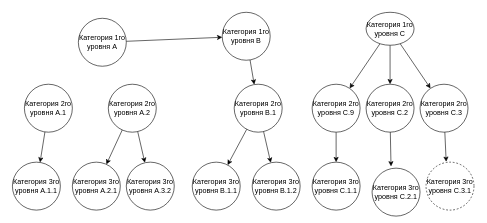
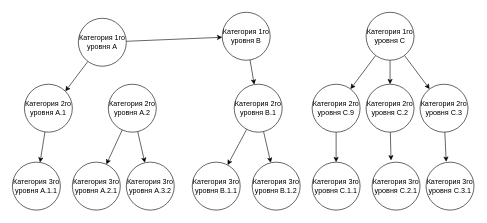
  <mxCell id="0" />
  <mxCell id="1" parent="0" />
+ <mxCell id="2" style="rounded=0;orthogonalLoop=1;jettySize=auto;html=1;entryX=1;entryY=0;entryDx=0;entryDy=0;" edge="1" parent="1" source="4" target="12"><mxGeometry relative="1" as="geometry" /></mxCell>
  <mxCell id="3" style="rounded=0;orthogonalLoop=1;jettySize=auto;html=1;" edge="1" parent="1" source="4" target="6"><mxGeometry relative="1" as="geometry" /></mxCell>
  <mxCell id="4" value="Категория 1го уровня А" style="ellipse;whiteSpace=wrap;html=1;aspect=fixed;" vertex="1" parent="1"><mxGeometry x="130" y="30" width="80" height="80" as="geometry" /></mxCell>
  <mxCell id="5" style="edgeStyle=none;shape=connector;rounded=0;orthogonalLoop=1;jettySize=auto;html=1;strokeColor=default;align=center;verticalAlign=middle;fontFamily=Helvetica;fontSize=11;fontColor=default;labelBackgroundColor=default;endArrow=classic;" edge="1" parent="1" source="6" target="18"><mxGeometry relative="1" as="geometry" /></mxCell>
  <mxCell id="6" value="Категория 1го уровня B" style="ellipse;whiteSpace=wrap;html=1;aspect=fixed;" vertex="1" parent="1"><mxGeometry x="370" y="20" width="80" height="80" as="geometry" /></mxCell>
  <mxCell id="7" style="edgeStyle=none;shape=connector;rounded=0;orthogonalLoop=1;jettySize=auto;html=1;strokeColor=default;align=center;verticalAlign=middle;fontFamily=Helvetica;fontSize=11;fontColor=default;labelBackgroundColor=default;endArrow=classic;" edge="1" parent="1" source="10" target="20"><mxGeometry relative="1" as="geometry" /></mxCell>
  <mxCell id="8" style="edgeStyle=none;shape=connector;rounded=0;orthogonalLoop=1;jettySize=auto;html=1;strokeColor=default;align=center;verticalAlign=middle;fontFamily=Helvetica;fontSize=11;fontColor=default;labelBackgroundColor=default;endArrow=classic;" edge="1" parent="1" source="10" target="22"><mxGeometry relative="1" as="geometry" /></mxCell>
  <mxCell id="9" style="edgeStyle=none;shape=connector;rounded=0;orthogonalLoop=1;jettySize=auto;html=1;strokeColor=default;align=center;verticalAlign=middle;fontFamily=Helvetica;fontSize=11;fontColor=default;labelBackgroundColor=default;endArrow=classic;" edge="1" parent="1" source="10" target="21"><mxGeometry relative="1" as="geometry" /></mxCell>
- <mxCell id="10" value="Категория 1го уровня C" style="ellipse;whiteSpace=wrap;html=1;aspect=fixed;" vertex="1" parent="1"><mxGeometry x="610" y="20" width="80" height="55" as="geometry" /></mxCell>
+ <mxCell id="10" value="Категория 1го уровня C" style="ellipse;whiteSpace=wrap;html=1;aspect=fixed;" vertex="1" parent="1"><mxGeometry x="610" y="20" width="80" height="80" as="geometry" /></mxCell>
  <mxCell id="11" style="edgeStyle=none;shape=connector;rounded=0;orthogonalLoop=1;jettySize=auto;html=1;strokeColor=default;align=center;verticalAlign=middle;fontFamily=Helvetica;fontSize=11;fontColor=default;labelBackgroundColor=default;endArrow=classic;" edge="1" parent="1" source="12" target="23"><mxGeometry relative="1" as="geometry" /></mxCell>
  <mxCell id="12" value="Категория 2го уровня А.1" style="ellipse;whiteSpace=wrap;html=1;aspect=fixed;" vertex="1" parent="1"><mxGeometry x="40" y="140" width="80" height="80" as="geometry" /></mxCell>
  <mxCell id="13" style="edgeStyle=none;shape=connector;rounded=0;orthogonalLoop=1;jettySize=auto;html=1;strokeColor=default;align=center;verticalAlign=middle;fontFamily=Helvetica;fontSize=11;fontColor=default;labelBackgroundColor=default;endArrow=classic;" edge="1" parent="1" source="15" target="24"><mxGeometry relative="1" as="geometry" /></mxCell>
  <mxCell id="14" style="edgeStyle=none;shape=connector;rounded=0;orthogonalLoop=1;jettySize=auto;html=1;strokeColor=default;align=center;verticalAlign=middle;fontFamily=Helvetica;fontSize=11;fontColor=default;labelBackgroundColor=default;endArrow=classic;" edge="1" parent="1" source="15" target="25"><mxGeometry relative="1" as="geometry" /></mxCell>
  <mxCell id="15" value="Категория 2го уровня А.2" style="ellipse;whiteSpace=wrap;html=1;aspect=fixed;" vertex="1" parent="1"><mxGeometry x="180" y="140" width="80" height="80" as="geometry" /></mxCell>
  <mxCell id="16" style="edgeStyle=none;shape=connector;rounded=0;orthogonalLoop=1;jettySize=auto;html=1;strokeColor=default;align=center;verticalAlign=middle;fontFamily=Helvetica;fontSize=11;fontColor=default;labelBackgroundColor=default;endArrow=classic;" edge="1" parent="1" source="18" target="26"><mxGeometry relative="1" as="geometry" /></mxCell>
  <mxCell id="17" style="edgeStyle=none;shape=connector;rounded=0;orthogonalLoop=1;jettySize=auto;html=1;strokeColor=default;align=center;verticalAlign=middle;fontFamily=Helvetica;fontSize=11;fontColor=default;labelBackgroundColor=default;endArrow=classic;" edge="1" parent="1" source="18" target="27"><mxGeometry relative="1" as="geometry" /></mxCell>
  <mxCell id="18" value="Категория 2го уровня В.1" style="ellipse;whiteSpace=wrap;html=1;aspect=fixed;" vertex="1" parent="1"><mxGeometry x="390" y="140" width="80" height="80" as="geometry" /></mxCell>
  <mxCell id="19" style="edgeStyle=none;shape=connector;rounded=0;orthogonalLoop=1;jettySize=auto;html=1;entryX=0.5;entryY=0;entryDx=0;entryDy=0;strokeColor=default;align=center;verticalAlign=middle;fontFamily=Helvetica;fontSize=11;fontColor=default;labelBackgroundColor=default;endArrow=classic;" edge="1" parent="1" source="20" target="28"><mxGeometry relative="1" as="geometry" /></mxCell>
  <mxCell id="20" value="Категория 2го уровня С.9" style="ellipse;whiteSpace=wrap;html=1;aspect=fixed;" vertex="1" parent="1"><mxGeometry x="520" y="140" width="80" height="80" as="geometry" /></mxCell>
  <mxCell id="21" value="Категория 2го уровня С.3" style="ellipse;whiteSpace=wrap;html=1;aspect=fixed;" vertex="1" parent="1"><mxGeometry x="700" y="140" width="80" height="80" as="geometry" /></mxCell>
  <mxCell id="22" value="Категория 2го уровня С.2" style="ellipse;whiteSpace=wrap;html=1;aspect=fixed;" vertex="1" parent="1"><mxGeometry x="610" y="140" width="80" height="80" as="geometry" /></mxCell>
  <mxCell id="23" value="Категория 3го уровня А.1.1" style="ellipse;whiteSpace=wrap;html=1;aspect=fixed;" vertex="1" parent="1"><mxGeometry x="20" y="270" width="80" height="80" as="geometry" /></mxCell>
  <mxCell id="24" value="Категория 3го уровня А.2.1" style="ellipse;whiteSpace=wrap;html=1;aspect=fixed;" vertex="1" parent="1"><mxGeometry x="120" y="270" width="80" height="80" as="geometry" /></mxCell>
  <mxCell id="25" value="Категория 3го уровня А.3.2" style="ellipse;whiteSpace=wrap;html=1;aspect=fixed;" vertex="1" parent="1"><mxGeometry x="210" y="270" width="80" height="80" as="geometry" /></mxCell>
  <mxCell id="26" value="Категория 3го уровня В.1.1" style="ellipse;whiteSpace=wrap;html=1;aspect=fixed;" vertex="1" parent="1"><mxGeometry x="320" y="270" width="80" height="80" as="geometry" /></mxCell>
  <mxCell id="27" value="Категория 3го уровня В.1.2" style="ellipse;whiteSpace=wrap;html=1;aspect=fixed;" vertex="1" parent="1"><mxGeometry x="420" y="270" width="80" height="80" as="geometry" /></mxCell>
  <mxCell id="28" value="Категория 3го уровня С.1.1" style="ellipse;whiteSpace=wrap;html=1;aspect=fixed;" vertex="1" parent="1"><mxGeometry x="520" y="270" width="80" height="80" as="geometry" /></mxCell>
- <mxCell id="29" value="Категория 3го уровня С.2.1" style="ellipse;whiteSpace=wrap;html=1;aspect=fixed;" vertex="1" parent="1"><mxGeometry x="620" y="280" width="80" height="80" as="geometry" /></mxCell>
- <mxCell id="30" value="Категория 3го уровня С.3.1" style="ellipse;whiteSpace=wrap;html=1;aspect=fixed;dashed=1;" vertex="1" parent="1"><mxGeometry x="710" y="270" width="80" height="80" as="geometry" /></mxCell>
+ <mxCell id="29" value="Категория 3го уровня С.2.1" style="ellipse;whiteSpace=wrap;html=1;aspect=fixed;" vertex="1" parent="1"><mxGeometry x="620" y="270" width="80" height="80" as="geometry" /></mxCell>
+ <mxCell id="30" value="Категория 3го уровня С.3.1" style="ellipse;whiteSpace=wrap;html=1;aspect=fixed;" vertex="1" parent="1"><mxGeometry x="710" y="270" width="80" height="80" as="geometry" /></mxCell>
  <mxCell id="31" style="edgeStyle=none;shape=connector;rounded=0;orthogonalLoop=1;jettySize=auto;html=1;entryX=0.395;entryY=-0.037;entryDx=0;entryDy=0;entryPerimeter=0;strokeColor=default;align=center;verticalAlign=middle;fontFamily=Helvetica;fontSize=11;fontColor=default;labelBackgroundColor=default;endArrow=classic;" edge="1" parent="1" source="22" target="29"><mxGeometry relative="1" as="geometry" /></mxCell>
  <mxCell id="32" style="edgeStyle=none;shape=connector;rounded=0;orthogonalLoop=1;jettySize=auto;html=1;entryX=0.42;entryY=-0.008;entryDx=0;entryDy=0;entryPerimeter=0;strokeColor=default;align=center;verticalAlign=middle;fontFamily=Helvetica;fontSize=11;fontColor=default;labelBackgroundColor=default;endArrow=classic;" edge="1" parent="1" source="21" target="30"><mxGeometry relative="1" as="geometry" /></mxCell>
